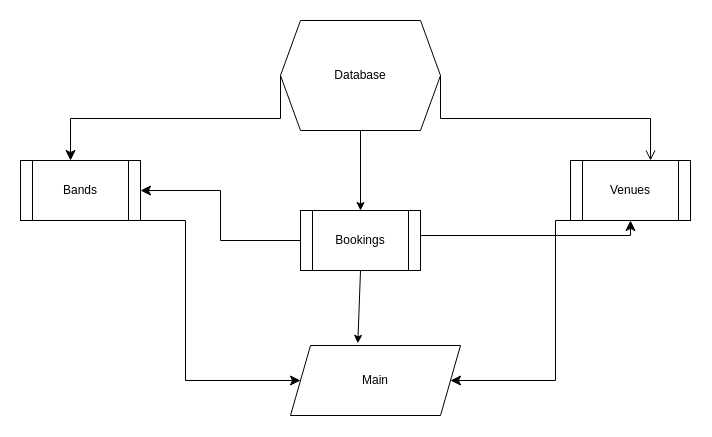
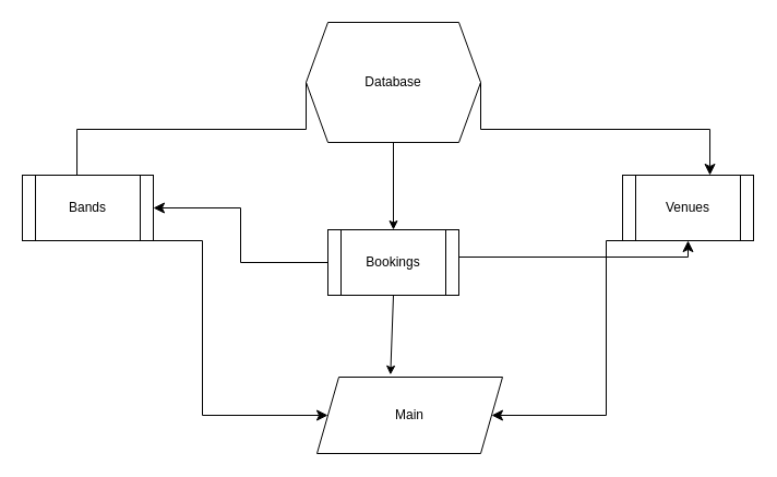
  <mxCell id="0" />
  <mxCell id="1" parent="0" />
  <mxCell id="2" value="Main" style="shape=parallelogram;perimeter=parallelogramPerimeter;whiteSpace=wrap;html=1;fixedSize=1;" vertex="1" parent="1"><mxGeometry x="290" y="345" width="170" height="70" as="geometry" /></mxCell>
  <mxCell id="3" value="Database" style="shape=hexagon;perimeter=hexagonPerimeter2;whiteSpace=wrap;html=1;fixedSize=1;" vertex="1" parent="1"><mxGeometry x="280" y="20" width="160" height="110" as="geometry" /></mxCell>
  <mxCell id="4" value="Bands" style="shape=process;whiteSpace=wrap;html=1;backgroundOutline=1;" vertex="1" parent="1"><mxGeometry x="20" y="160" width="120" height="60" as="geometry" /></mxCell>
  <mxCell id="5" value="Venues" style="shape=process;whiteSpace=wrap;html=1;backgroundOutline=1;" vertex="1" parent="1"><mxGeometry x="570" y="160" width="120" height="60" as="geometry" /></mxCell>
  <mxCell id="6" value="Bookings" style="shape=process;whiteSpace=wrap;html=1;backgroundOutline=1;" vertex="1" parent="1"><mxGeometry x="300" y="210" width="120" height="60" as="geometry" /></mxCell>
- <mxCell id="7" value="" style="edgeStyle=elbowEdgeStyle;elbow=vertical;endArrow=classic;html=1;curved=0;rounded=0;endSize=8;startSize=8;entryX=0.417;entryY=0;entryDx=0;entryDy=0;entryPerimeter=0;exitX=0;exitY=0.5;exitDx=0;exitDy=0;" edge="1" parent="1" source="3" target="4"><mxGeometry width="50" height="50" relative="1" as="geometry"><mxPoint x="280" y="80" as="sourcePoint" /><mxPoint x="330" y="30" as="targetPoint" /></mxGeometry></mxCell>
+ <mxCell id="7" value="" style="edgeStyle=elbowEdgeStyle;elbow=vertical;endArrow=none;html=1;curved=0;rounded=0;endSize=8;startSize=8;entryX=0.417;entryY=0;entryDx=0;entryDy=0;entryPerimeter=0;exitX=0;exitY=0.5;exitDx=0;exitDy=0;" edge="1" parent="1" source="3" target="4"><mxGeometry width="50" height="50" relative="1" as="geometry"><mxPoint x="280" y="80" as="sourcePoint" /><mxPoint x="330" y="30" as="targetPoint" /></mxGeometry></mxCell>
  <mxCell id="8" value="" style="endArrow=classic;html=1;entryX=0.5;entryY=0;entryDx=0;entryDy=0;" edge="1" parent="1" target="6"><mxGeometry width="50" height="50" relative="1" as="geometry"><mxPoint x="360" y="130" as="sourcePoint" /><mxPoint x="410" y="80" as="targetPoint" /></mxGeometry></mxCell>
- <mxCell id="9" value="" style="edgeStyle=elbowEdgeStyle;elbow=vertical;endArrow=open;html=1;curved=0;rounded=0;endSize=8;startSize=8;entryX=0.667;entryY=0;entryDx=0;entryDy=0;entryPerimeter=0;exitX=1;exitY=0.5;exitDx=0;exitDy=0;" edge="1" parent="1" source="3" target="5"><mxGeometry width="50" height="50" relative="1" as="geometry"><mxPoint x="440" y="80" as="sourcePoint" /><mxPoint x="490" y="30" as="targetPoint" /></mxGeometry></mxCell>
+ <mxCell id="9" value="" style="edgeStyle=elbowEdgeStyle;elbow=vertical;endArrow=classic;html=1;curved=0;rounded=0;endSize=8;startSize=8;entryX=0.667;entryY=0;entryDx=0;entryDy=0;entryPerimeter=0;exitX=1;exitY=0.5;exitDx=0;exitDy=0;" edge="1" parent="1" source="3" target="5"><mxGeometry width="50" height="50" relative="1" as="geometry"><mxPoint x="440" y="80" as="sourcePoint" /><mxPoint x="490" y="30" as="targetPoint" /></mxGeometry></mxCell>
  <mxCell id="10" value="" style="edgeStyle=elbowEdgeStyle;elbow=horizontal;endArrow=classic;html=1;curved=0;rounded=0;endSize=8;startSize=8;entryX=1;entryY=0.5;entryDx=0;entryDy=0;" edge="1" parent="1" target="4"><mxGeometry width="50" height="50" relative="1" as="geometry"><mxPoint x="300" y="240" as="sourcePoint" /><mxPoint x="350" y="190" as="targetPoint" /></mxGeometry></mxCell>
  <mxCell id="11" value="" style="edgeStyle=elbowEdgeStyle;elbow=vertical;endArrow=classic;html=1;curved=0;rounded=0;endSize=8;startSize=8;entryX=0.5;entryY=1;entryDx=0;entryDy=0;" edge="1" parent="1" target="5"><mxGeometry width="50" height="50" relative="1" as="geometry"><mxPoint x="420" y="250" as="sourcePoint" /><mxPoint x="470" y="200" as="targetPoint" /></mxGeometry></mxCell>
  <mxCell id="12" value="" style="edgeStyle=elbowEdgeStyle;elbow=horizontal;endArrow=classic;html=1;curved=0;rounded=0;endSize=8;startSize=8;entryX=0;entryY=0.5;entryDx=0;entryDy=0;" edge="1" parent="1" target="2"><mxGeometry width="50" height="50" relative="1" as="geometry"><mxPoint x="70" y="220" as="sourcePoint" /><mxPoint x="120" y="170" as="targetPoint" /></mxGeometry></mxCell>
  <mxCell id="13" value="" style="edgeStyle=elbowEdgeStyle;elbow=horizontal;endArrow=classic;html=1;curved=0;rounded=0;endSize=8;startSize=8;" edge="1" parent="1" target="2"><mxGeometry width="50" height="50" relative="1" as="geometry"><mxPoint x="650" y="220" as="sourcePoint" /><mxPoint x="700" y="170" as="targetPoint" /></mxGeometry></mxCell>
  <mxCell id="14" value="" style="endArrow=classic;html=1;entryX=0.396;entryY=-0.031;entryDx=0;entryDy=0;entryPerimeter=0;" edge="1" parent="1" target="2"><mxGeometry width="50" height="50" relative="1" as="geometry"><mxPoint x="360" y="270" as="sourcePoint" /><mxPoint x="410" y="220" as="targetPoint" /></mxGeometry></mxCell>
